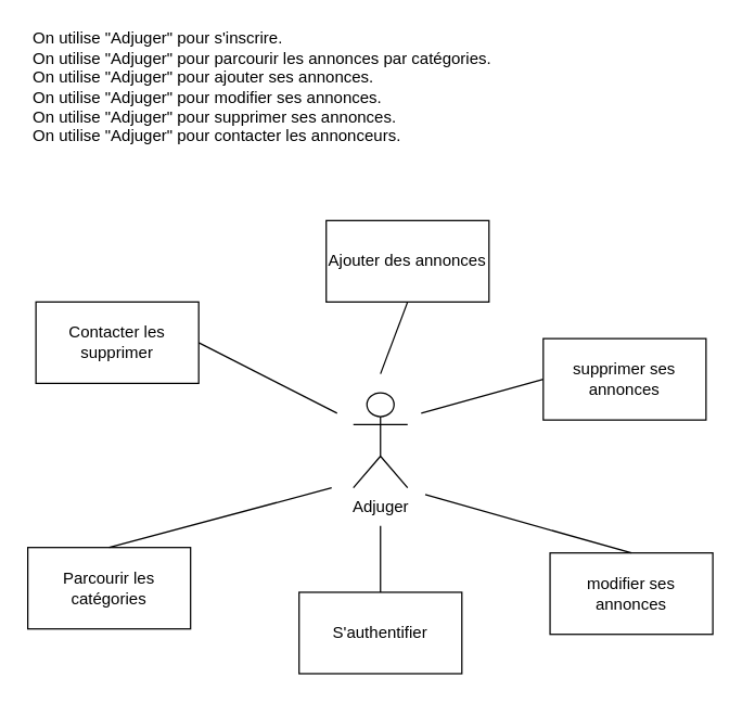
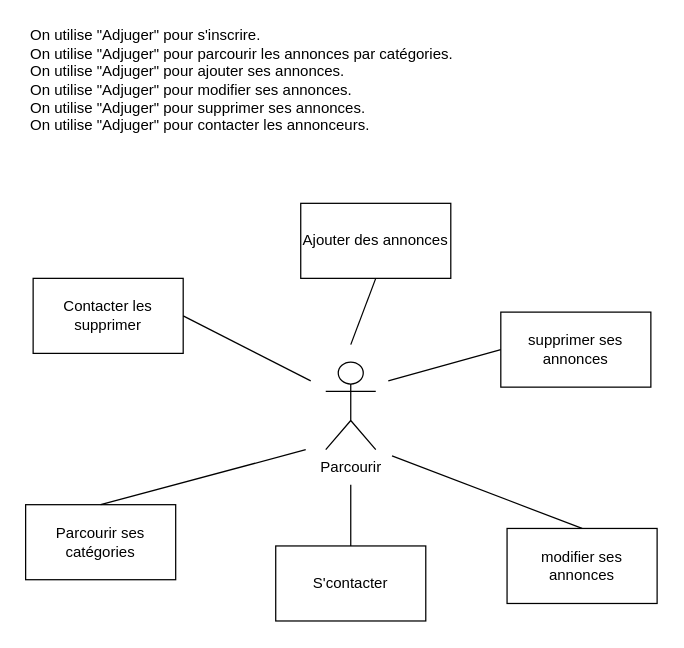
  <mxCell id="0" />
  <mxCell id="1" parent="0" />
- <mxCell id="2" value="S'authentifier" style="rounded=0;whiteSpace=wrap;html=1;" parent="1" vertex="1"><mxGeometry x="220" y="436" width="120" height="60" as="geometry" /></mxCell>
+ <mxCell id="2" value="S'contacter" style="rounded=0;whiteSpace=wrap;html=1;" parent="1" vertex="1"><mxGeometry x="220" y="436" width="120" height="60" as="geometry" /></mxCell>
  <mxCell id="3" value="Ajouter des annonces" style="rounded=0;whiteSpace=wrap;html=1;" parent="1" vertex="1"><mxGeometry x="240" y="162" width="120" height="60" as="geometry" /></mxCell>
- <mxCell id="4" value="Parcourir les catégories" style="rounded=0;whiteSpace=wrap;html=1;" parent="1" vertex="1"><mxGeometry x="20" y="403" width="120" height="60" as="geometry" /></mxCell>
+ <mxCell id="4" value="Parcourir ses catégories" style="rounded=0;whiteSpace=wrap;html=1;" parent="1" vertex="1"><mxGeometry x="20" y="403" width="120" height="60" as="geometry" /></mxCell>
  <mxCell id="5" value="Contacter les supprimer" style="rounded=0;whiteSpace=wrap;html=1;" parent="1" vertex="1"><mxGeometry x="26" y="222" width="120" height="60" as="geometry" /></mxCell>
  <mxCell id="6" value="" style="endArrow=none;html=1;exitX=1;exitY=0.5;exitDx=0;exitDy=0;" parent="1" source="5" edge="1"><mxGeometry width="50" height="50" relative="1" as="geometry"><mxPoint x="251" y="361" as="sourcePoint" /><mxPoint x="248" y="304" as="targetPoint" /></mxGeometry></mxCell>
  <mxCell id="7" value="" style="endArrow=none;html=1;entryX=0.5;entryY=1;entryDx=0;entryDy=0;" parent="1" target="3" edge="1"><mxGeometry width="50" height="50" relative="1" as="geometry"><mxPoint x="280" y="275" as="sourcePoint" /><mxPoint x="301" y="311" as="targetPoint" /></mxGeometry></mxCell>
  <mxCell id="8" value="" style="endArrow=none;html=1;entryX=0.5;entryY=0;entryDx=0;entryDy=0;" parent="1" target="2" edge="1"><mxGeometry width="50" height="50" relative="1" as="geometry"><mxPoint x="280" y="387" as="sourcePoint" /><mxPoint x="301" y="311" as="targetPoint" /></mxGeometry></mxCell>
  <mxCell id="9" value="" style="endArrow=none;html=1;exitX=0.5;exitY=0;exitDx=0;exitDy=0;" parent="1" source="4" edge="1"><mxGeometry width="50" height="50" relative="1" as="geometry"><mxPoint x="251" y="361" as="sourcePoint" /><mxPoint x="244" y="359" as="targetPoint" /></mxGeometry></mxCell>
  <mxCell id="10" value="On utilise &quot;Adjuger&quot; pour s'inscrire.&lt;br&gt;On utilise &quot;Adjuger&quot; pour parcourir les annonces par catégories.&lt;br&gt;On utilise &quot;Adjuger&quot; pour ajouter ses annonces.&lt;br&gt;On utilise &quot;Adjuger&quot; pour modifier ses annonces.&lt;br&gt;On utilise &quot;Adjuger&quot; pour supprimer ses annonces.&lt;br&gt;On utilise &quot;Adjuger&quot; pour contacter les annonceurs." style="text;html=1;align=left;verticalAlign=middle;resizable=0;points=[];autosize=1;" parent="1" vertex="1"><mxGeometry x="22" y="20" width="348" height="88" as="geometry" /></mxCell>
- <mxCell id="11" value="&lt;span&gt;modifier ses annonces&lt;/span&gt;" style="rounded=0;whiteSpace=wrap;html=1;" parent="1" vertex="1"><mxGeometry x="405" y="407" width="120" height="60" as="geometry" /></mxCell>
+ <mxCell id="11" value="&lt;span&gt;modifier ses annonces&lt;/span&gt;" style="rounded=0;whiteSpace=wrap;html=1;" parent="1" vertex="1"><mxGeometry x="405" y="422" width="120" height="60" as="geometry" /></mxCell>
  <mxCell id="12" value="&lt;span&gt;supprimer ses annonces&lt;/span&gt;" style="rounded=0;whiteSpace=wrap;html=1;" parent="1" vertex="1"><mxGeometry x="400" y="249" width="120" height="60" as="geometry" /></mxCell>
- <mxCell id="13" value="Adjuger" style="shape=umlActor;verticalLabelPosition=bottom;verticalAlign=top;html=1;outlineConnect=0;" parent="1" vertex="1"><mxGeometry x="260" y="289" width="40" height="70" as="geometry" /></mxCell>
+ <mxCell id="13" value="Parcourir" style="shape=umlActor;verticalLabelPosition=bottom;verticalAlign=top;html=1;outlineConnect=0;" parent="1" vertex="1"><mxGeometry x="260" y="289" width="40" height="70" as="geometry" /></mxCell>
  <mxCell id="14" value="" style="endArrow=none;html=1;entryX=0.5;entryY=0;entryDx=0;entryDy=0;" parent="1" target="11" edge="1"><mxGeometry width="50" height="50" relative="1" as="geometry"><mxPoint x="313" y="364" as="sourcePoint" /><mxPoint x="270" y="322.333" as="targetPoint" /></mxGeometry></mxCell>
  <mxCell id="15" value="" style="endArrow=none;html=1;entryX=0;entryY=0.5;entryDx=0;entryDy=0;" parent="1" target="12" edge="1"><mxGeometry width="50" height="50" relative="1" as="geometry"><mxPoint x="310" y="304" as="sourcePoint" /><mxPoint x="476" y="381" as="targetPoint" /></mxGeometry></mxCell>
